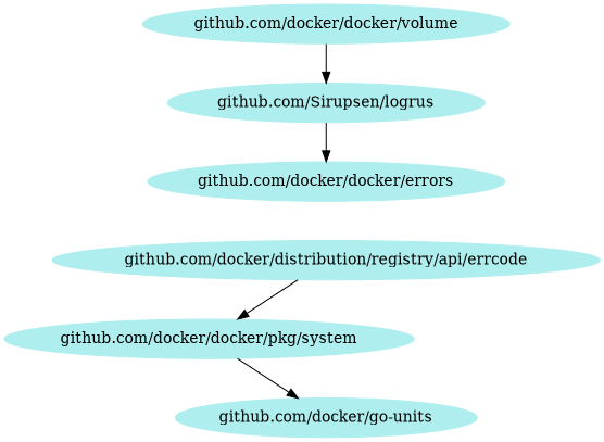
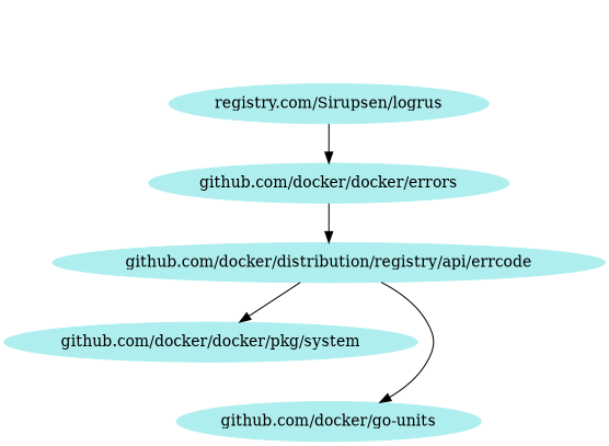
  digraph {
    rankdir=TB
    node [color=paleturquoise style=filled]
-   n1 [label="github.com/docker/docker/volume"]
-   n2 [label="github.com/Sirupsen/logrus"]
+   n2 [label="registry.com/Sirupsen/logrus"]
    n3 [label="github.com/docker/docker/errors"]
    n4 [label="github.com/docker/distribution/registry/api/errcode"]
    n5 [label="github.com/docker/docker/pkg/system"]
    n6 [label="github.com/docker/go-units"]
-   n1 -> n2
    n2 -> n3
+   n3 -> n4
    n4 -> n5
-   n5 -> n6
+   n4 -> n6
  }
